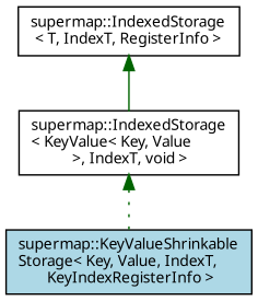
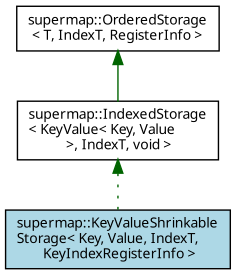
  digraph {
    fontname="Noto Sans"
    node [color=black fillcolor=white fontname="Noto Sans" fontsize=10 shape=record style=filled]
    edge [color=darkgreen dir=back fontname="Noto Sans" fontsize=10 labelfontname=Helvetica labelfontsize=10]
    n1 [fillcolor=lightblue fontcolor=black height=0.2 label="supermap::KeyValueShrinkable\lStorage\< Key, Value, IndexT,\l KeyIndexRegisterInfo \>" width=0.4]
    n2 [height=0.2 label="supermap::IndexedStorage\l\< KeyValue\< Key, Value\l \>, IndexT, void \>" width=0.4]
-   n3 [height=0.2 label="supermap::IndexedStorage\l\< T, IndexT, RegisterInfo \>" width=0.4]
+   n3 [height=0.2 label="supermap::OrderedStorage\l\< T, IndexT, RegisterInfo \>" width=0.4]
    n2 -> n1 [style=dotted]
    n3 -> n2 [style=solid]
  }
